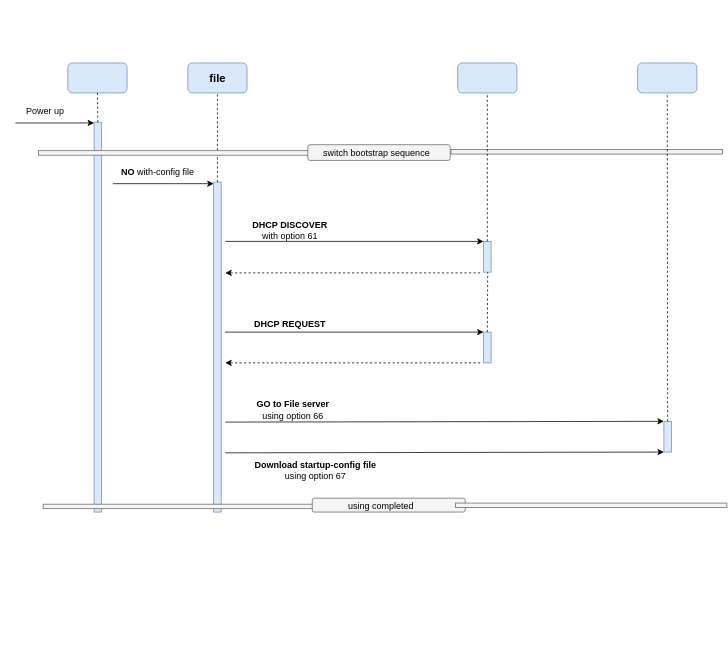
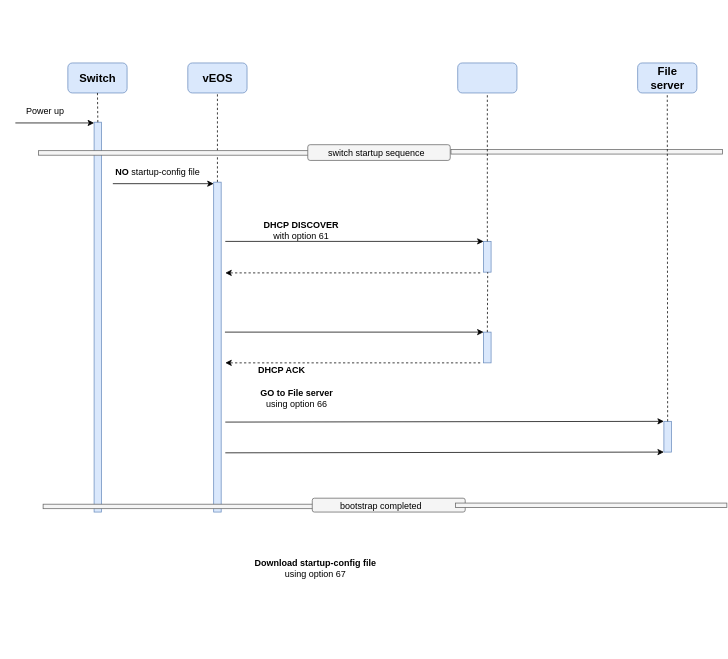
  <mxCell id="0" />
  <mxCell id="1" parent="0" />
  <mxCell id="2" value="" style="rounded=1;whiteSpace=wrap;html=1;fillColor=#dae8fc;strokeColor=#6c8ebf;" parent="1" vertex="1"><mxGeometry x="90" y="83" width="79" height="40" as="geometry" /></mxCell>
+ <mxCell id="3" value="&lt;b&gt;&lt;font style=&quot;font-size: 15px;&quot;&gt;Switch&lt;/font&gt;&lt;/b&gt;" style="text;strokeColor=none;align=center;fillColor=none;html=1;verticalAlign=middle;whiteSpace=wrap;rounded=0;" parent="1" vertex="1"><mxGeometry x="100" y="88" width="60" height="30" as="geometry" /></mxCell>
  <mxCell id="4" value="" style="rounded=1;whiteSpace=wrap;html=1;fillColor=#dae8fc;strokeColor=#6c8ebf;" parent="1" vertex="1"><mxGeometry x="250" y="83" width="79" height="40" as="geometry" /></mxCell>
- <mxCell id="5" value="&lt;b&gt;&lt;font style=&quot;font-size: 15px;&quot;&gt;file&lt;/font&gt;&lt;/b&gt;" style="text;strokeColor=none;align=center;fillColor=none;html=1;verticalAlign=middle;whiteSpace=wrap;rounded=0;" parent="1" vertex="1"><mxGeometry x="260" y="88" width="60" height="30" as="geometry" /></mxCell>
+ <mxCell id="5" value="&lt;b&gt;&lt;font style=&quot;font-size: 15px;&quot;&gt;vEOS&lt;/font&gt;&lt;/b&gt;" style="text;strokeColor=none;align=center;fillColor=none;html=1;verticalAlign=middle;whiteSpace=wrap;rounded=0;" parent="1" vertex="1"><mxGeometry x="260" y="88" width="60" height="30" as="geometry" /></mxCell>
  <mxCell id="6" value="" style="rounded=1;whiteSpace=wrap;html=1;fillColor=#dae8fc;strokeColor=#6c8ebf;" parent="1" vertex="1"><mxGeometry x="610" y="83" width="79" height="40" as="geometry" /></mxCell>
  <mxCell id="7" value="" style="rounded=1;whiteSpace=wrap;html=1;fillColor=#dae8fc;strokeColor=#6c8ebf;" parent="1" vertex="1"><mxGeometry x="850" y="83" width="79" height="40" as="geometry" /></mxCell>
+ <mxCell id="8" value="&lt;b&gt;&lt;font style=&quot;font-size: 15px;&quot;&gt;File server&lt;/font&gt;&lt;/b&gt;" style="text;strokeColor=none;align=center;fillColor=none;html=1;verticalAlign=middle;whiteSpace=wrap;rounded=0;" parent="1" vertex="1"><mxGeometry x="860" y="88" width="60" height="30" as="geometry" /></mxCell>
  <mxCell id="9" value="" style="rounded=0;whiteSpace=wrap;html=1;fillColor=#dae8fc;strokeColor=#6c8ebf;" parent="1" vertex="1"><mxGeometry x="125" y="162" width="10" height="520" as="geometry" /></mxCell>
  <mxCell id="10" value="" style="endArrow=classic;html=1;rounded=0;" parent="1" edge="1"><mxGeometry width="50" height="50" relative="1" as="geometry"><mxPoint x="20" y="163" as="sourcePoint" /><mxPoint x="125" y="163" as="targetPoint" /></mxGeometry></mxCell>
  <mxCell id="11" value="Power up" style="text;strokeColor=none;align=center;fillColor=none;html=1;verticalAlign=middle;whiteSpace=wrap;rounded=0;" parent="1" vertex="1"><mxGeometry x="30" y="133" width="60" height="30" as="geometry" /></mxCell>
  <mxCell id="12" value="" style="endArrow=none;dashed=1;html=1;rounded=0;entryX=0.5;entryY=1;entryDx=0;entryDy=0;exitX=0.5;exitY=0;exitDx=0;exitDy=0;" parent="1" source="9" target="2" edge="1"><mxGeometry width="50" height="50" relative="1" as="geometry"><mxPoint x="520" y="592" as="sourcePoint" /><mxPoint x="570" y="542" as="targetPoint" /></mxGeometry></mxCell>
  <mxCell id="13" value="" style="endArrow=none;dashed=1;html=1;rounded=0;entryX=0.5;entryY=1;entryDx=0;entryDy=0;exitX=0.5;exitY=0.695;exitDx=0;exitDy=0;exitPerimeter=0;" parent="1" source="14" target="4" edge="1"><mxGeometry width="50" height="50" relative="1" as="geometry"><mxPoint x="290" y="882" as="sourcePoint" /><mxPoint x="570" y="592" as="targetPoint" /></mxGeometry></mxCell>
  <mxCell id="14" value="" style="rounded=0;whiteSpace=wrap;html=1;fillColor=#dae8fc;strokeColor=#6c8ebf;" parent="1" vertex="1"><mxGeometry x="284.5" y="242" width="10" height="440" as="geometry" /></mxCell>
  <mxCell id="15" value="" style="endArrow=classic;html=1;rounded=0;" parent="1" edge="1"><mxGeometry width="50" height="50" relative="1" as="geometry"><mxPoint x="150" y="244" as="sourcePoint" /><mxPoint x="284.5" y="244" as="targetPoint" /></mxGeometry></mxCell>
- <mxCell id="16" value="&lt;b&gt;NO&lt;/b&gt; with-config file" style="text;strokeColor=none;align=center;fillColor=none;html=1;verticalAlign=middle;whiteSpace=wrap;rounded=0;" parent="1" vertex="1"><mxGeometry x="150" y="214" width="120" height="30" as="geometry" /></mxCell>
+ <mxCell id="16" value="&lt;b&gt;NO&lt;/b&gt; startup-config file" style="text;strokeColor=none;align=center;fillColor=none;html=1;verticalAlign=middle;whiteSpace=wrap;rounded=0;" parent="1" vertex="1"><mxGeometry x="150" y="214" width="120" height="30" as="geometry" /></mxCell>
  <mxCell id="17" value="" style="rounded=0;whiteSpace=wrap;html=1;rotation=-90;fillColor=#f5f5f5;fontColor=#333333;strokeColor=#666666;" parent="1" vertex="1"><mxGeometry x="229" y="22" width="6" height="362" as="geometry" /></mxCell>
  <mxCell id="18" value="" style="rounded=1;whiteSpace=wrap;html=1;fillColor=#f5f5f5;fontColor=#333333;strokeColor=#666666;" parent="1" vertex="1"><mxGeometry x="410" y="192" width="190" height="21" as="geometry" /></mxCell>
- <mxCell id="19" value="switch bootstrap sequence" style="text;strokeColor=none;align=center;fillColor=none;html=1;verticalAlign=middle;whiteSpace=wrap;rounded=0;" parent="1" vertex="1"><mxGeometry x="422" y="189" width="160" height="27" as="geometry" /></mxCell>
+ <mxCell id="19" value="switch startup sequence" style="text;strokeColor=none;align=center;fillColor=none;html=1;verticalAlign=middle;whiteSpace=wrap;rounded=0;" parent="1" vertex="1"><mxGeometry x="422" y="189" width="160" height="27" as="geometry" /></mxCell>
  <mxCell id="20" value="" style="rounded=0;whiteSpace=wrap;html=1;rotation=-90;fillColor=#f5f5f5;fontColor=#333333;strokeColor=#666666;" parent="1" vertex="1"><mxGeometry x="779" y="20.5" width="6" height="362" as="geometry" /></mxCell>
  <mxCell id="21" value="" style="rounded=0;whiteSpace=wrap;html=1;fillColor=#dae8fc;strokeColor=#6c8ebf;" parent="1" vertex="1"><mxGeometry x="644.5" y="321" width="10" height="41" as="geometry" /></mxCell>
  <mxCell id="22" value="" style="endArrow=none;dashed=1;html=1;rounded=0;entryX=0.5;entryY=1;entryDx=0;entryDy=0;exitX=0.5;exitY=0;exitDx=0;exitDy=0;" parent="1" source="21" target="6" edge="1"><mxGeometry width="50" height="50" relative="1" as="geometry"><mxPoint x="300" y="892" as="sourcePoint" /><mxPoint x="300" y="133" as="targetPoint" /></mxGeometry></mxCell>
  <mxCell id="23" value="" style="edgeStyle=none;orthogonalLoop=1;jettySize=auto;html=1;rounded=0;entryX=0;entryY=0;entryDx=0;entryDy=0;" parent="1" target="21" edge="1"><mxGeometry width="80" relative="1" as="geometry"><mxPoint x="300" y="321" as="sourcePoint" /><mxPoint x="510" y="321" as="targetPoint" /><Array as="points" /></mxGeometry></mxCell>
- <mxCell id="24" value="&lt;b&gt;DHCP DISCOVER&lt;/b&gt;&lt;br&gt;with option 61" style="text;strokeColor=none;align=center;fillColor=none;html=1;verticalAlign=middle;whiteSpace=wrap;rounded=0;" parent="1" vertex="1"><mxGeometry x="331" y="291" width="111" height="30" as="geometry" /></mxCell>
+ <mxCell id="24" value="&lt;b&gt;DHCP DISCOVER&lt;/b&gt;&lt;br&gt;with option 61" style="text;strokeColor=none;align=center;fillColor=none;html=1;verticalAlign=middle;whiteSpace=wrap;rounded=0;" parent="1" vertex="1"><mxGeometry x="346" y="291" width="111" height="30" as="geometry" /></mxCell>
  <mxCell id="25" value="" style="edgeStyle=none;orthogonalLoop=1;jettySize=auto;html=1;rounded=0;dashed=1;" parent="1" edge="1"><mxGeometry width="80" relative="1" as="geometry"><mxPoint x="640" y="363" as="sourcePoint" /><mxPoint x="300" y="363" as="targetPoint" /><Array as="points" /></mxGeometry></mxCell>
  <mxCell id="26" value="" style="rounded=0;whiteSpace=wrap;html=1;fillColor=#dae8fc;strokeColor=#6c8ebf;" parent="1" vertex="1"><mxGeometry x="644.5" y="442" width="10" height="41" as="geometry" /></mxCell>
  <mxCell id="27" value="" style="endArrow=none;dashed=1;html=1;rounded=0;exitX=0.5;exitY=0;exitDx=0;exitDy=0;" parent="1" source="26" edge="1"><mxGeometry width="50" height="50" relative="1" as="geometry"><mxPoint x="660" y="331" as="sourcePoint" /><mxPoint x="650" y="362" as="targetPoint" /></mxGeometry></mxCell>
  <mxCell id="28" value="" style="edgeStyle=none;orthogonalLoop=1;jettySize=auto;html=1;rounded=0;entryX=0;entryY=0;entryDx=0;entryDy=0;" parent="1" edge="1"><mxGeometry width="80" relative="1" as="geometry"><mxPoint x="299.5" y="442" as="sourcePoint" /><mxPoint x="644.5" y="442" as="targetPoint" /><Array as="points" /></mxGeometry></mxCell>
- <mxCell id="29" value="&lt;b&gt;DHCP REQUEST&lt;/b&gt;" style="text;strokeColor=none;align=center;fillColor=none;html=1;verticalAlign=middle;whiteSpace=wrap;rounded=0;" parent="1" vertex="1"><mxGeometry x="331" y="422" width="111" height="20" as="geometry" /></mxCell>
  <mxCell id="30" value="" style="edgeStyle=none;orthogonalLoop=1;jettySize=auto;html=1;rounded=0;dashed=1;" parent="1" edge="1"><mxGeometry width="80" relative="1" as="geometry"><mxPoint x="640" y="483" as="sourcePoint" /><mxPoint x="300" y="483" as="targetPoint" /><Array as="points" /></mxGeometry></mxCell>
+ <mxCell id="31" value="&lt;b&gt;DHCP ACK&lt;/b&gt;" style="text;strokeColor=none;align=center;fillColor=none;html=1;verticalAlign=middle;whiteSpace=wrap;rounded=0;" parent="1" vertex="1"><mxGeometry x="331" y="483" width="89" height="20" as="geometry" /></mxCell>
  <mxCell id="32" value="" style="rounded=0;whiteSpace=wrap;html=1;fillColor=#dae8fc;strokeColor=#6c8ebf;" parent="1" vertex="1"><mxGeometry x="885" y="561" width="10" height="41" as="geometry" /></mxCell>
  <mxCell id="33" value="" style="endArrow=none;dashed=1;html=1;rounded=0;entryX=0.5;entryY=1;entryDx=0;entryDy=0;exitX=0.5;exitY=0;exitDx=0;exitDy=0;" parent="1" source="32" target="7" edge="1"><mxGeometry width="50" height="50" relative="1" as="geometry"><mxPoint x="660" y="331" as="sourcePoint" /><mxPoint x="660" y="133" as="targetPoint" /></mxGeometry></mxCell>
  <mxCell id="34" value="" style="edgeStyle=none;orthogonalLoop=1;jettySize=auto;html=1;rounded=0;entryX=0;entryY=0;entryDx=0;entryDy=0;" parent="1" edge="1"><mxGeometry width="80" relative="1" as="geometry"><mxPoint x="300" y="562" as="sourcePoint" /><mxPoint x="885" y="561" as="targetPoint" /><Array as="points" /></mxGeometry></mxCell>
- <mxCell id="35" value="&lt;b&gt;GO to File server&lt;br&gt;&lt;/b&gt;using option 66" style="text;strokeColor=none;align=center;fillColor=none;html=1;verticalAlign=middle;whiteSpace=wrap;rounded=0;" parent="1" vertex="1"><mxGeometry x="331" y="531" width="119" height="30" as="geometry" /></mxCell>
+ <mxCell id="35" value="&lt;b&gt;GO to File server&lt;br&gt;&lt;/b&gt;using option 66" style="text;strokeColor=none;align=center;fillColor=none;html=1;verticalAlign=middle;whiteSpace=wrap;rounded=0;" parent="1" vertex="1"><mxGeometry x="336" y="516" width="119" height="30" as="geometry" /></mxCell>
  <mxCell id="36" value="" style="edgeStyle=none;orthogonalLoop=1;jettySize=auto;html=1;rounded=0;entryX=0;entryY=0;entryDx=0;entryDy=0;" parent="1" edge="1"><mxGeometry width="80" relative="1" as="geometry"><mxPoint x="300" y="603" as="sourcePoint" /><mxPoint x="885" y="602" as="targetPoint" /><Array as="points" /></mxGeometry></mxCell>
- <mxCell id="37" value="&lt;b&gt;Download startup-config file&lt;br&gt;&lt;/b&gt;using option 67" style="text;strokeColor=none;align=center;fillColor=none;html=1;verticalAlign=middle;whiteSpace=wrap;rounded=0;" parent="1" vertex="1"><mxGeometry x="331" y="612" width="179" height="30" as="geometry" /></mxCell>
+ <mxCell id="37" value="&lt;b&gt;Download startup-config file&lt;br&gt;&lt;/b&gt;using option 67" style="text;strokeColor=none;align=center;fillColor=none;html=1;verticalAlign=middle;whiteSpace=wrap;rounded=0;" parent="1" vertex="1"><mxGeometry x="331" y="742" width="179" height="30" as="geometry" /></mxCell>
  <mxCell id="38" value="" style="rounded=0;whiteSpace=wrap;html=1;rotation=-90;fillColor=#f5f5f5;fontColor=#333333;strokeColor=#666666;" parent="1" vertex="1"><mxGeometry x="235" y="493.5" width="6" height="362" as="geometry" /></mxCell>
  <mxCell id="39" value="" style="rounded=1;whiteSpace=wrap;html=1;fillColor=#f5f5f5;fontColor=#333333;strokeColor=#666666;" parent="1" vertex="1"><mxGeometry x="416" y="663.5" width="204" height="18.5" as="geometry" /></mxCell>
- <mxCell id="40" value="using completed" style="text;strokeColor=none;align=center;fillColor=none;html=1;verticalAlign=middle;whiteSpace=wrap;rounded=0;" parent="1" vertex="1"><mxGeometry x="428" y="660.5" width="160" height="27" as="geometry" /></mxCell>
+ <mxCell id="40" value="bootstrap completed" style="text;strokeColor=none;align=center;fillColor=none;html=1;verticalAlign=middle;whiteSpace=wrap;rounded=0;" parent="1" vertex="1"><mxGeometry x="428" y="660.5" width="160" height="27" as="geometry" /></mxCell>
  <mxCell id="41" value="" style="rounded=0;whiteSpace=wrap;html=1;rotation=-90;fillColor=#f5f5f5;fontColor=#333333;strokeColor=#666666;" parent="1" vertex="1"><mxGeometry x="785" y="492" width="6" height="362" as="geometry" /></mxCell>
